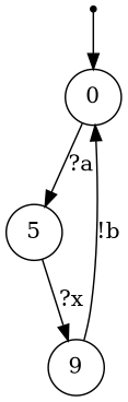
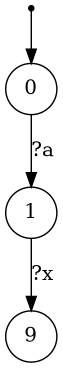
  digraph {
    node [shape=circle]
    ENTRY [shape=point]
    0
-   1 [label=5]
+   1
    n4 [label=9]
    ENTRY -> 0
    0 -> 1 [label="?a"]
    1 -> n4 [label="?x"]
-   n4 -> 0 [label="!b"]
  }
